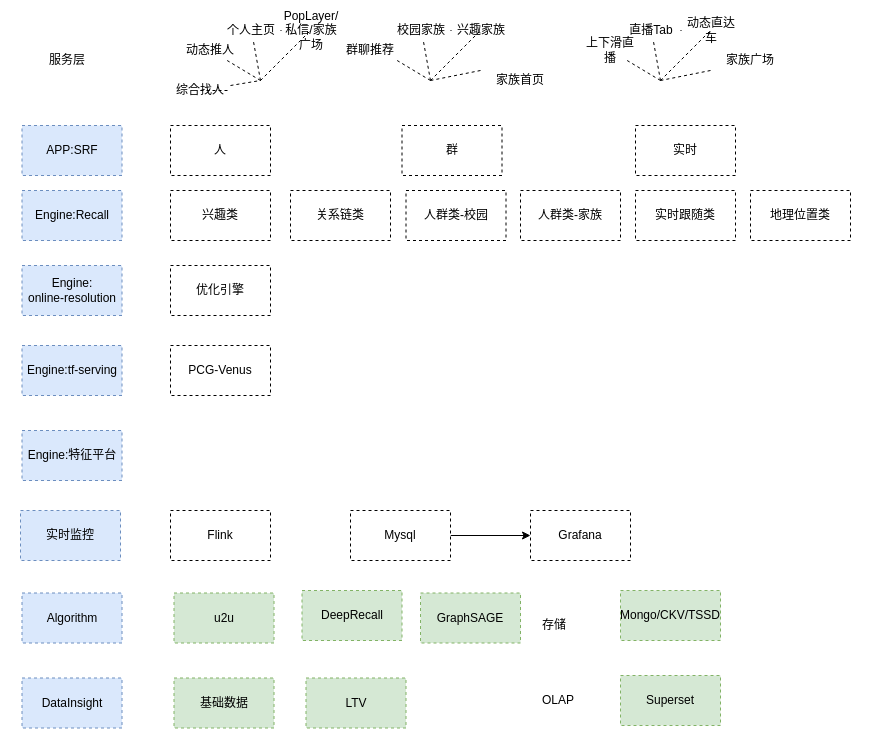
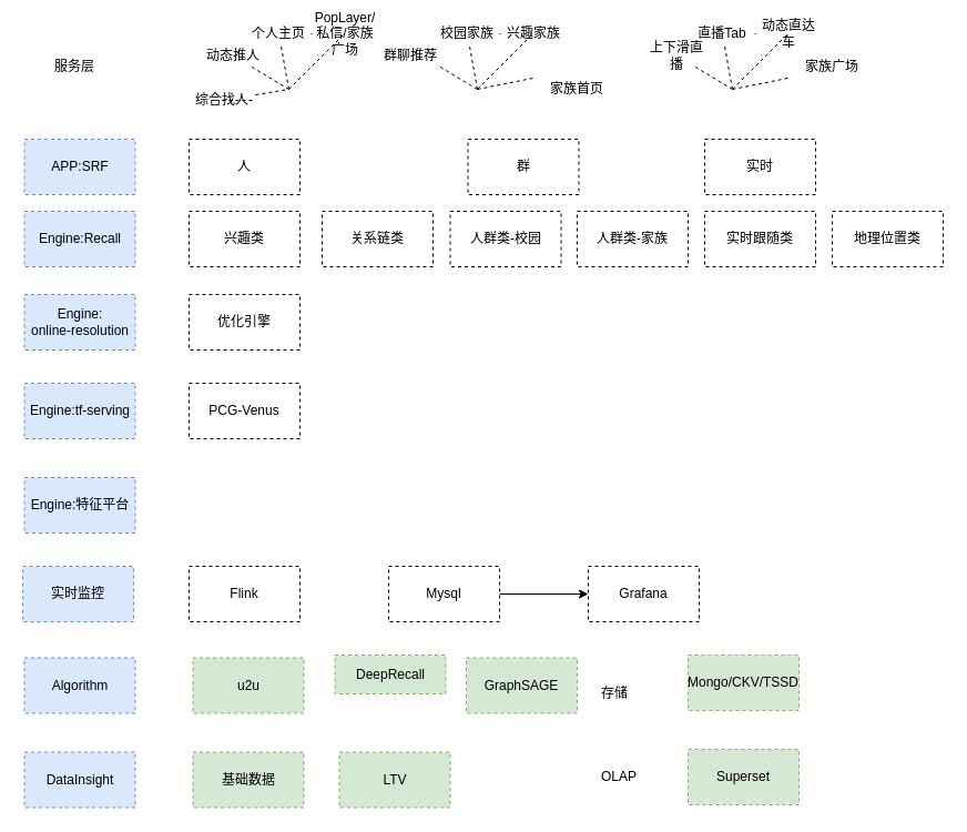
  <mxCell id="0" />
  <mxCell id="1" parent="0" />
- <mxCell id="2" value="群" style="rounded=0;whiteSpace=wrap;html=1;dashed=1;" parent="1" vertex="1"><mxGeometry x="401.5" y="125" width="100" height="50" as="geometry" /></mxCell>
+ <mxCell id="2" value="群" style="rounded=0;whiteSpace=wrap;html=1;dashed=1;" parent="1" vertex="1"><mxGeometry x="421.5" y="125" width="100" height="50" as="geometry" /></mxCell>
  <mxCell id="3" value="人" style="rounded=0;whiteSpace=wrap;html=1;dashed=1;" parent="1" vertex="1"><mxGeometry x="170" y="125" width="100" height="50" as="geometry" /></mxCell>
  <mxCell id="4" value="存储" style="text;html=1;resizable=0;points=[];autosize=1;align=left;verticalAlign=top;spacingTop=-4;" parent="1" vertex="1"><mxGeometry x="540" y="615" width="40" height="20" as="geometry" /></mxCell>
  <mxCell id="5" value="服务层" style="text;html=1;resizable=0;points=[];autosize=1;align=left;verticalAlign=top;spacingTop=-4;" parent="1" vertex="1"><mxGeometry x="46.5" y="50" width="50" height="20" as="geometry" /></mxCell>
  <mxCell id="6" value="" style="group" parent="1" vertex="1" connectable="0"><mxGeometry x="170" y="20" width="171" height="80" as="geometry" /></mxCell>
  <mxCell id="7" value="" style="endArrow=none;dashed=1;html=1;" parent="6" source="14" edge="1"><mxGeometry width="50" height="50" relative="1" as="geometry"><mxPoint x="90" y="60" as="sourcePoint" /><mxPoint x="30" y="40" as="targetPoint" /></mxGeometry></mxCell>
  <mxCell id="8" value="" style="endArrow=none;dashed=1;html=1;" parent="6" source="16" edge="1"><mxGeometry width="50" height="50" relative="1" as="geometry"><mxPoint x="90" y="60" as="sourcePoint" /><mxPoint x="110" y="10" as="targetPoint" /></mxGeometry></mxCell>
  <mxCell id="9" value="" style="endArrow=none;dashed=1;html=1;" parent="6" edge="1"><mxGeometry width="50" height="50" relative="1" as="geometry"><mxPoint x="90" y="60" as="sourcePoint" /><mxPoint x="140" y="10" as="targetPoint" /></mxGeometry></mxCell>
  <mxCell id="10" value="" style="endArrow=none;dashed=1;html=1;" parent="6" source="12" edge="1"><mxGeometry width="50" height="50" relative="1" as="geometry"><mxPoint x="30" y="70" as="sourcePoint" /><mxPoint x="90" y="60" as="targetPoint" /></mxGeometry></mxCell>
  <mxCell id="11" value="PopLayer/私信/家族广场" style="text;html=1;strokeColor=none;fillColor=none;align=center;verticalAlign=middle;whiteSpace=wrap;rounded=0;" parent="6" vertex="1"><mxGeometry x="111" width="60" height="20" as="geometry" /></mxCell>
  <mxCell id="12" value="综合找人" style="text;html=1;strokeColor=none;fillColor=none;align=center;verticalAlign=middle;whiteSpace=wrap;rounded=0;" parent="6" vertex="1"><mxGeometry y="60" width="60" height="20" as="geometry" /></mxCell>
  <mxCell id="13" value="" style="endArrow=none;dashed=1;html=1;" parent="6" target="12" edge="1"><mxGeometry width="50" height="50" relative="1" as="geometry"><mxPoint x="30" y="70" as="sourcePoint" /><mxPoint x="90" y="60" as="targetPoint" /></mxGeometry></mxCell>
  <mxCell id="14" value="动态推人" style="text;html=1;strokeColor=none;fillColor=none;align=center;verticalAlign=middle;whiteSpace=wrap;rounded=0;" parent="6" vertex="1"><mxGeometry x="10" y="20" width="60" height="20" as="geometry" /></mxCell>
  <mxCell id="15" value="" style="endArrow=none;dashed=1;html=1;" parent="6" target="14" edge="1"><mxGeometry width="50" height="50" relative="1" as="geometry"><mxPoint x="90" y="60" as="sourcePoint" /><mxPoint x="30" y="40" as="targetPoint" /></mxGeometry></mxCell>
  <mxCell id="16" value="个人主页" style="text;html=1;strokeColor=none;fillColor=none;align=center;verticalAlign=middle;whiteSpace=wrap;rounded=0;" parent="6" vertex="1"><mxGeometry x="51" width="60" height="20" as="geometry" /></mxCell>
  <mxCell id="17" value="" style="endArrow=none;dashed=1;html=1;" parent="6" target="16" edge="1"><mxGeometry width="50" height="50" relative="1" as="geometry"><mxPoint x="90" y="60" as="sourcePoint" /><mxPoint x="110" y="10" as="targetPoint" /></mxGeometry></mxCell>
  <mxCell id="18" value="u2u" style="rounded=0;whiteSpace=wrap;html=1;dashed=1;fillColor=#d5e8d4;strokeColor=#82b366;" parent="1" vertex="1"><mxGeometry x="173.5" y="592.5" width="100" height="50" as="geometry" /></mxCell>
  <mxCell id="19" value="基础数据" style="rounded=0;whiteSpace=wrap;html=1;dashed=1;fillColor=#d5e8d4;strokeColor=#82b366;" parent="1" vertex="1"><mxGeometry x="173.5" y="677.5" width="100" height="50" as="geometry" /></mxCell>
- <mxCell id="20" value="DeepRecall" style="rounded=0;whiteSpace=wrap;html=1;dashed=1;fillColor=#d5e8d4;strokeColor=#82b366;" parent="1" vertex="1"><mxGeometry x="301.5" y="590" width="100" height="50" as="geometry" /></mxCell>
+ <mxCell id="20" value="DeepRecall" style="rounded=0;whiteSpace=wrap;html=1;dashed=1;fillColor=#d5e8d4;strokeColor=#82b366;" parent="1" vertex="1"><mxGeometry x="301.5" y="590" width="100" height="35" as="geometry" /></mxCell>
  <mxCell id="21" value="" style="group" parent="1" vertex="1" connectable="0"><mxGeometry x="320" y="20" width="171" height="80" as="geometry" /></mxCell>
  <mxCell id="22" value="群聊推荐" style="text;html=1;strokeColor=none;fillColor=none;align=center;verticalAlign=middle;whiteSpace=wrap;rounded=0;" parent="21" vertex="1"><mxGeometry x="20" y="20" width="60" height="20" as="geometry" /></mxCell>
  <mxCell id="23" value="LTV" style="rounded=0;whiteSpace=wrap;html=1;dashed=1;fillColor=#d5e8d4;strokeColor=#82b366;" parent="1" vertex="1"><mxGeometry x="305.5" y="677.5" width="100" height="50" as="geometry" /></mxCell>
  <mxCell id="24" value="Mongo/CKV/TSSD" style="rounded=0;whiteSpace=wrap;html=1;dashed=1;fillColor=#d5e8d4;strokeColor=#82b366;" parent="1" vertex="1"><mxGeometry x="620" y="590" width="100" height="50" as="geometry" /></mxCell>
  <mxCell id="25" value="OLAP" style="text;html=1;resizable=0;points=[];autosize=1;align=left;verticalAlign=top;spacingTop=-4;" parent="1" vertex="1"><mxGeometry x="540" y="690" width="50" height="20" as="geometry" /></mxCell>
  <mxCell id="26" value="Superset" style="rounded=0;whiteSpace=wrap;html=1;dashed=1;fillColor=#d5e8d4;strokeColor=#82b366;" parent="1" vertex="1"><mxGeometry x="620" y="675" width="100" height="50" as="geometry" /></mxCell>
  <mxCell id="27" value="APP:SRF" style="rounded=0;whiteSpace=wrap;html=1;dashed=1;fillColor=#dae8fc;strokeColor=#6c8ebf;" parent="1" vertex="1"><mxGeometry x="21.5" y="125" width="100" height="50" as="geometry" /></mxCell>
  <mxCell id="28" value="Engine:Recall" style="rounded=0;whiteSpace=wrap;html=1;dashed=1;fillColor=#dae8fc;strokeColor=#6c8ebf;" parent="1" vertex="1"><mxGeometry x="21.5" y="190" width="100" height="50" as="geometry" /></mxCell>
  <mxCell id="29" value="Algorithm" style="rounded=0;whiteSpace=wrap;html=1;dashed=1;fillColor=#dae8fc;strokeColor=#6c8ebf;" parent="1" vertex="1"><mxGeometry x="21.5" y="592.5" width="100" height="50" as="geometry" /></mxCell>
  <mxCell id="30" value="DataInsight" style="rounded=0;whiteSpace=wrap;html=1;dashed=1;fillColor=#dae8fc;strokeColor=#6c8ebf;" parent="1" vertex="1"><mxGeometry x="21.5" y="677.5" width="100" height="50" as="geometry" /></mxCell>
  <mxCell id="31" value="GraphSAGE" style="rounded=0;whiteSpace=wrap;html=1;dashed=1;fillColor=#d5e8d4;strokeColor=#82b366;" vertex="1" parent="1"><mxGeometry x="420" y="592.5" width="100" height="50" as="geometry" /></mxCell>
  <mxCell id="32" value="实时" style="rounded=0;whiteSpace=wrap;html=1;dashed=1;" vertex="1" parent="1"><mxGeometry x="635" y="125" width="100" height="50" as="geometry" /></mxCell>
  <mxCell id="33" value="Engine:tf-serving" style="rounded=0;whiteSpace=wrap;html=1;dashed=1;fillColor=#dae8fc;strokeColor=#6c8ebf;" vertex="1" parent="1"><mxGeometry x="21.5" y="345" width="100" height="50" as="geometry" /></mxCell>
  <mxCell id="34" value="Engine:特征平台" style="rounded=0;whiteSpace=wrap;html=1;dashed=1;fillColor=#dae8fc;strokeColor=#6c8ebf;" vertex="1" parent="1"><mxGeometry x="21.5" y="430" width="100" height="50" as="geometry" /></mxCell>
  <mxCell id="35" value="" style="group" vertex="1" connectable="0" parent="1"><mxGeometry x="570" y="20" width="171" height="80" as="geometry" /></mxCell>
  <mxCell id="36" value="" style="endArrow=none;dashed=1;html=1;" edge="1" parent="35" source="41"><mxGeometry width="50" height="50" relative="1" as="geometry"><mxPoint x="90" y="60" as="sourcePoint" /><mxPoint x="30" y="40" as="targetPoint" /></mxGeometry></mxCell>
  <mxCell id="37" value="" style="endArrow=none;dashed=1;html=1;" edge="1" parent="35" source="43"><mxGeometry width="50" height="50" relative="1" as="geometry"><mxPoint x="90" y="60" as="sourcePoint" /><mxPoint x="110" y="10" as="targetPoint" /></mxGeometry></mxCell>
  <mxCell id="38" value="" style="endArrow=none;dashed=1;html=1;" edge="1" parent="35"><mxGeometry width="50" height="50" relative="1" as="geometry"><mxPoint x="90" y="60" as="sourcePoint" /><mxPoint x="140" y="10" as="targetPoint" /></mxGeometry></mxCell>
  <mxCell id="39" value="" style="endArrow=none;dashed=1;html=1;" edge="1" parent="35"><mxGeometry width="50" height="50" relative="1" as="geometry"><mxPoint x="140" y="50" as="sourcePoint" /><mxPoint x="90" y="60" as="targetPoint" /></mxGeometry></mxCell>
  <mxCell id="40" value="动态直达车" style="text;html=1;strokeColor=none;fillColor=none;align=center;verticalAlign=middle;whiteSpace=wrap;rounded=0;" vertex="1" parent="35"><mxGeometry x="111" width="60" height="20" as="geometry" /></mxCell>
  <mxCell id="41" value="上下滑直播" style="text;html=1;strokeColor=none;fillColor=none;align=center;verticalAlign=middle;whiteSpace=wrap;rounded=0;" vertex="1" parent="35"><mxGeometry x="10" y="20" width="60" height="20" as="geometry" /></mxCell>
  <mxCell id="42" value="" style="endArrow=none;dashed=1;html=1;" edge="1" parent="35" target="41"><mxGeometry width="50" height="50" relative="1" as="geometry"><mxPoint x="90" y="60" as="sourcePoint" /><mxPoint x="30" y="40" as="targetPoint" /></mxGeometry></mxCell>
  <mxCell id="43" value="直播Tab" style="text;html=1;strokeColor=none;fillColor=none;align=center;verticalAlign=middle;whiteSpace=wrap;rounded=0;" vertex="1" parent="35"><mxGeometry x="51" width="60" height="20" as="geometry" /></mxCell>
  <mxCell id="44" value="" style="endArrow=none;dashed=1;html=1;" edge="1" parent="35" target="43"><mxGeometry width="50" height="50" relative="1" as="geometry"><mxPoint x="90" y="60" as="sourcePoint" /><mxPoint x="110" y="10" as="targetPoint" /></mxGeometry></mxCell>
  <mxCell id="45" value="Engine:&lt;br&gt;online-resolution" style="rounded=0;whiteSpace=wrap;html=1;dashed=1;fillColor=#dae8fc;strokeColor=#6c8ebf;" vertex="1" parent="1"><mxGeometry x="21.5" y="265" width="100" height="50" as="geometry" /></mxCell>
  <mxCell id="46" value="实时监控" style="rounded=0;whiteSpace=wrap;html=1;dashed=1;fillColor=#dae8fc;strokeColor=#6c8ebf;" vertex="1" parent="1"><mxGeometry x="20" y="510" width="100" height="50" as="geometry" /></mxCell>
  <mxCell id="47" value="家族广场" style="text;html=1;strokeColor=none;fillColor=none;align=center;verticalAlign=middle;whiteSpace=wrap;rounded=0;" vertex="1" parent="1"><mxGeometry x="720" y="50" width="60" height="20" as="geometry" /></mxCell>
  <mxCell id="48" value="兴趣类" style="rounded=0;whiteSpace=wrap;html=1;dashed=1;" vertex="1" parent="1"><mxGeometry x="170" y="190" width="100" height="50" as="geometry" /></mxCell>
  <mxCell id="49" value="关系链类" style="rounded=0;whiteSpace=wrap;html=1;dashed=1;" vertex="1" parent="1"><mxGeometry x="290" y="190" width="100" height="50" as="geometry" /></mxCell>
  <mxCell id="50" value="实时跟随类" style="rounded=0;whiteSpace=wrap;html=1;dashed=1;" vertex="1" parent="1"><mxGeometry x="635" y="190" width="100" height="50" as="geometry" /></mxCell>
  <mxCell id="51" value="人群类-校园" style="rounded=0;whiteSpace=wrap;html=1;dashed=1;" vertex="1" parent="1"><mxGeometry x="405.5" y="190" width="100" height="50" as="geometry" /></mxCell>
  <mxCell id="52" value="人群类-家族" style="rounded=0;whiteSpace=wrap;html=1;dashed=1;" vertex="1" parent="1"><mxGeometry x="520" y="190" width="100" height="50" as="geometry" /></mxCell>
  <mxCell id="53" value="" style="endArrow=none;dashed=1;html=1;" parent="1" edge="1"><mxGeometry width="50" height="50" relative="1" as="geometry"><mxPoint x="370" y="60" as="sourcePoint" /><mxPoint x="370" y="60" as="targetPoint" /></mxGeometry></mxCell>
  <mxCell id="54" value="" style="endArrow=none;dashed=1;html=1;" parent="1" source="59" edge="1"><mxGeometry width="50" height="50" relative="1" as="geometry"><mxPoint x="430" y="80" as="sourcePoint" /><mxPoint x="450" y="30" as="targetPoint" /></mxGeometry></mxCell>
  <mxCell id="55" value="" style="endArrow=none;dashed=1;html=1;" parent="1" edge="1"><mxGeometry width="50" height="50" relative="1" as="geometry"><mxPoint x="430" y="80" as="sourcePoint" /><mxPoint x="480" y="30" as="targetPoint" /></mxGeometry></mxCell>
  <mxCell id="56" value="" style="endArrow=none;dashed=1;html=1;" parent="1" edge="1"><mxGeometry width="50" height="50" relative="1" as="geometry"><mxPoint x="480" y="70" as="sourcePoint" /><mxPoint x="430" y="80" as="targetPoint" /></mxGeometry></mxCell>
  <mxCell id="57" value="兴趣家族" style="text;html=1;strokeColor=none;fillColor=none;align=center;verticalAlign=middle;whiteSpace=wrap;rounded=0;" parent="1" vertex="1"><mxGeometry x="451" y="20" width="60" height="20" as="geometry" /></mxCell>
  <mxCell id="58" value="" style="endArrow=none;dashed=1;html=1;" parent="1" edge="1"><mxGeometry width="50" height="50" relative="1" as="geometry"><mxPoint x="430" y="80" as="sourcePoint" /><mxPoint x="396.667" y="60" as="targetPoint" /></mxGeometry></mxCell>
  <mxCell id="59" value="校园家族" style="text;html=1;strokeColor=none;fillColor=none;align=center;verticalAlign=middle;whiteSpace=wrap;rounded=0;" parent="1" vertex="1"><mxGeometry x="391" y="20" width="60" height="20" as="geometry" /></mxCell>
  <mxCell id="60" value="" style="endArrow=none;dashed=1;html=1;" parent="1" target="59" edge="1"><mxGeometry width="50" height="50" relative="1" as="geometry"><mxPoint x="430" y="80" as="sourcePoint" /><mxPoint x="450" y="30" as="targetPoint" /></mxGeometry></mxCell>
  <mxCell id="61" value="家族首页" style="text;html=1;strokeColor=none;fillColor=none;align=center;verticalAlign=middle;whiteSpace=wrap;rounded=0;" parent="1" vertex="1"><mxGeometry x="490" y="70" width="60" height="20" as="geometry" /></mxCell>
  <mxCell id="62" value="地理位置类" style="rounded=0;whiteSpace=wrap;html=1;dashed=1;" vertex="1" parent="1"><mxGeometry x="750" y="190" width="100" height="50" as="geometry" /></mxCell>
  <mxCell id="63" value="优化引擎" style="rounded=0;whiteSpace=wrap;html=1;dashed=1;" vertex="1" parent="1"><mxGeometry x="170" y="265" width="100" height="50" as="geometry" /></mxCell>
  <mxCell id="64" value="PCG-Venus" style="rounded=0;whiteSpace=wrap;html=1;dashed=1;" vertex="1" parent="1"><mxGeometry x="170" y="345" width="100" height="50" as="geometry" /></mxCell>
  <mxCell id="65" value="Flink" style="rounded=0;whiteSpace=wrap;html=1;dashed=1;" vertex="1" parent="1"><mxGeometry x="170" y="510" width="100" height="50" as="geometry" /></mxCell>
  <mxCell id="66" value="" style="edgeStyle=orthogonalEdgeStyle;rounded=0;orthogonalLoop=1;jettySize=auto;html=1;" edge="1" parent="1" source="67" target="68"><mxGeometry relative="1" as="geometry" /></mxCell>
  <mxCell id="67" value="Mysql" style="rounded=0;whiteSpace=wrap;html=1;dashed=1;" vertex="1" parent="1"><mxGeometry x="350" y="510" width="100" height="50" as="geometry" /></mxCell>
  <mxCell id="68" value="Grafana" style="rounded=0;whiteSpace=wrap;html=1;dashed=1;" vertex="1" parent="1"><mxGeometry x="530" y="510" width="100" height="50" as="geometry" /></mxCell>
